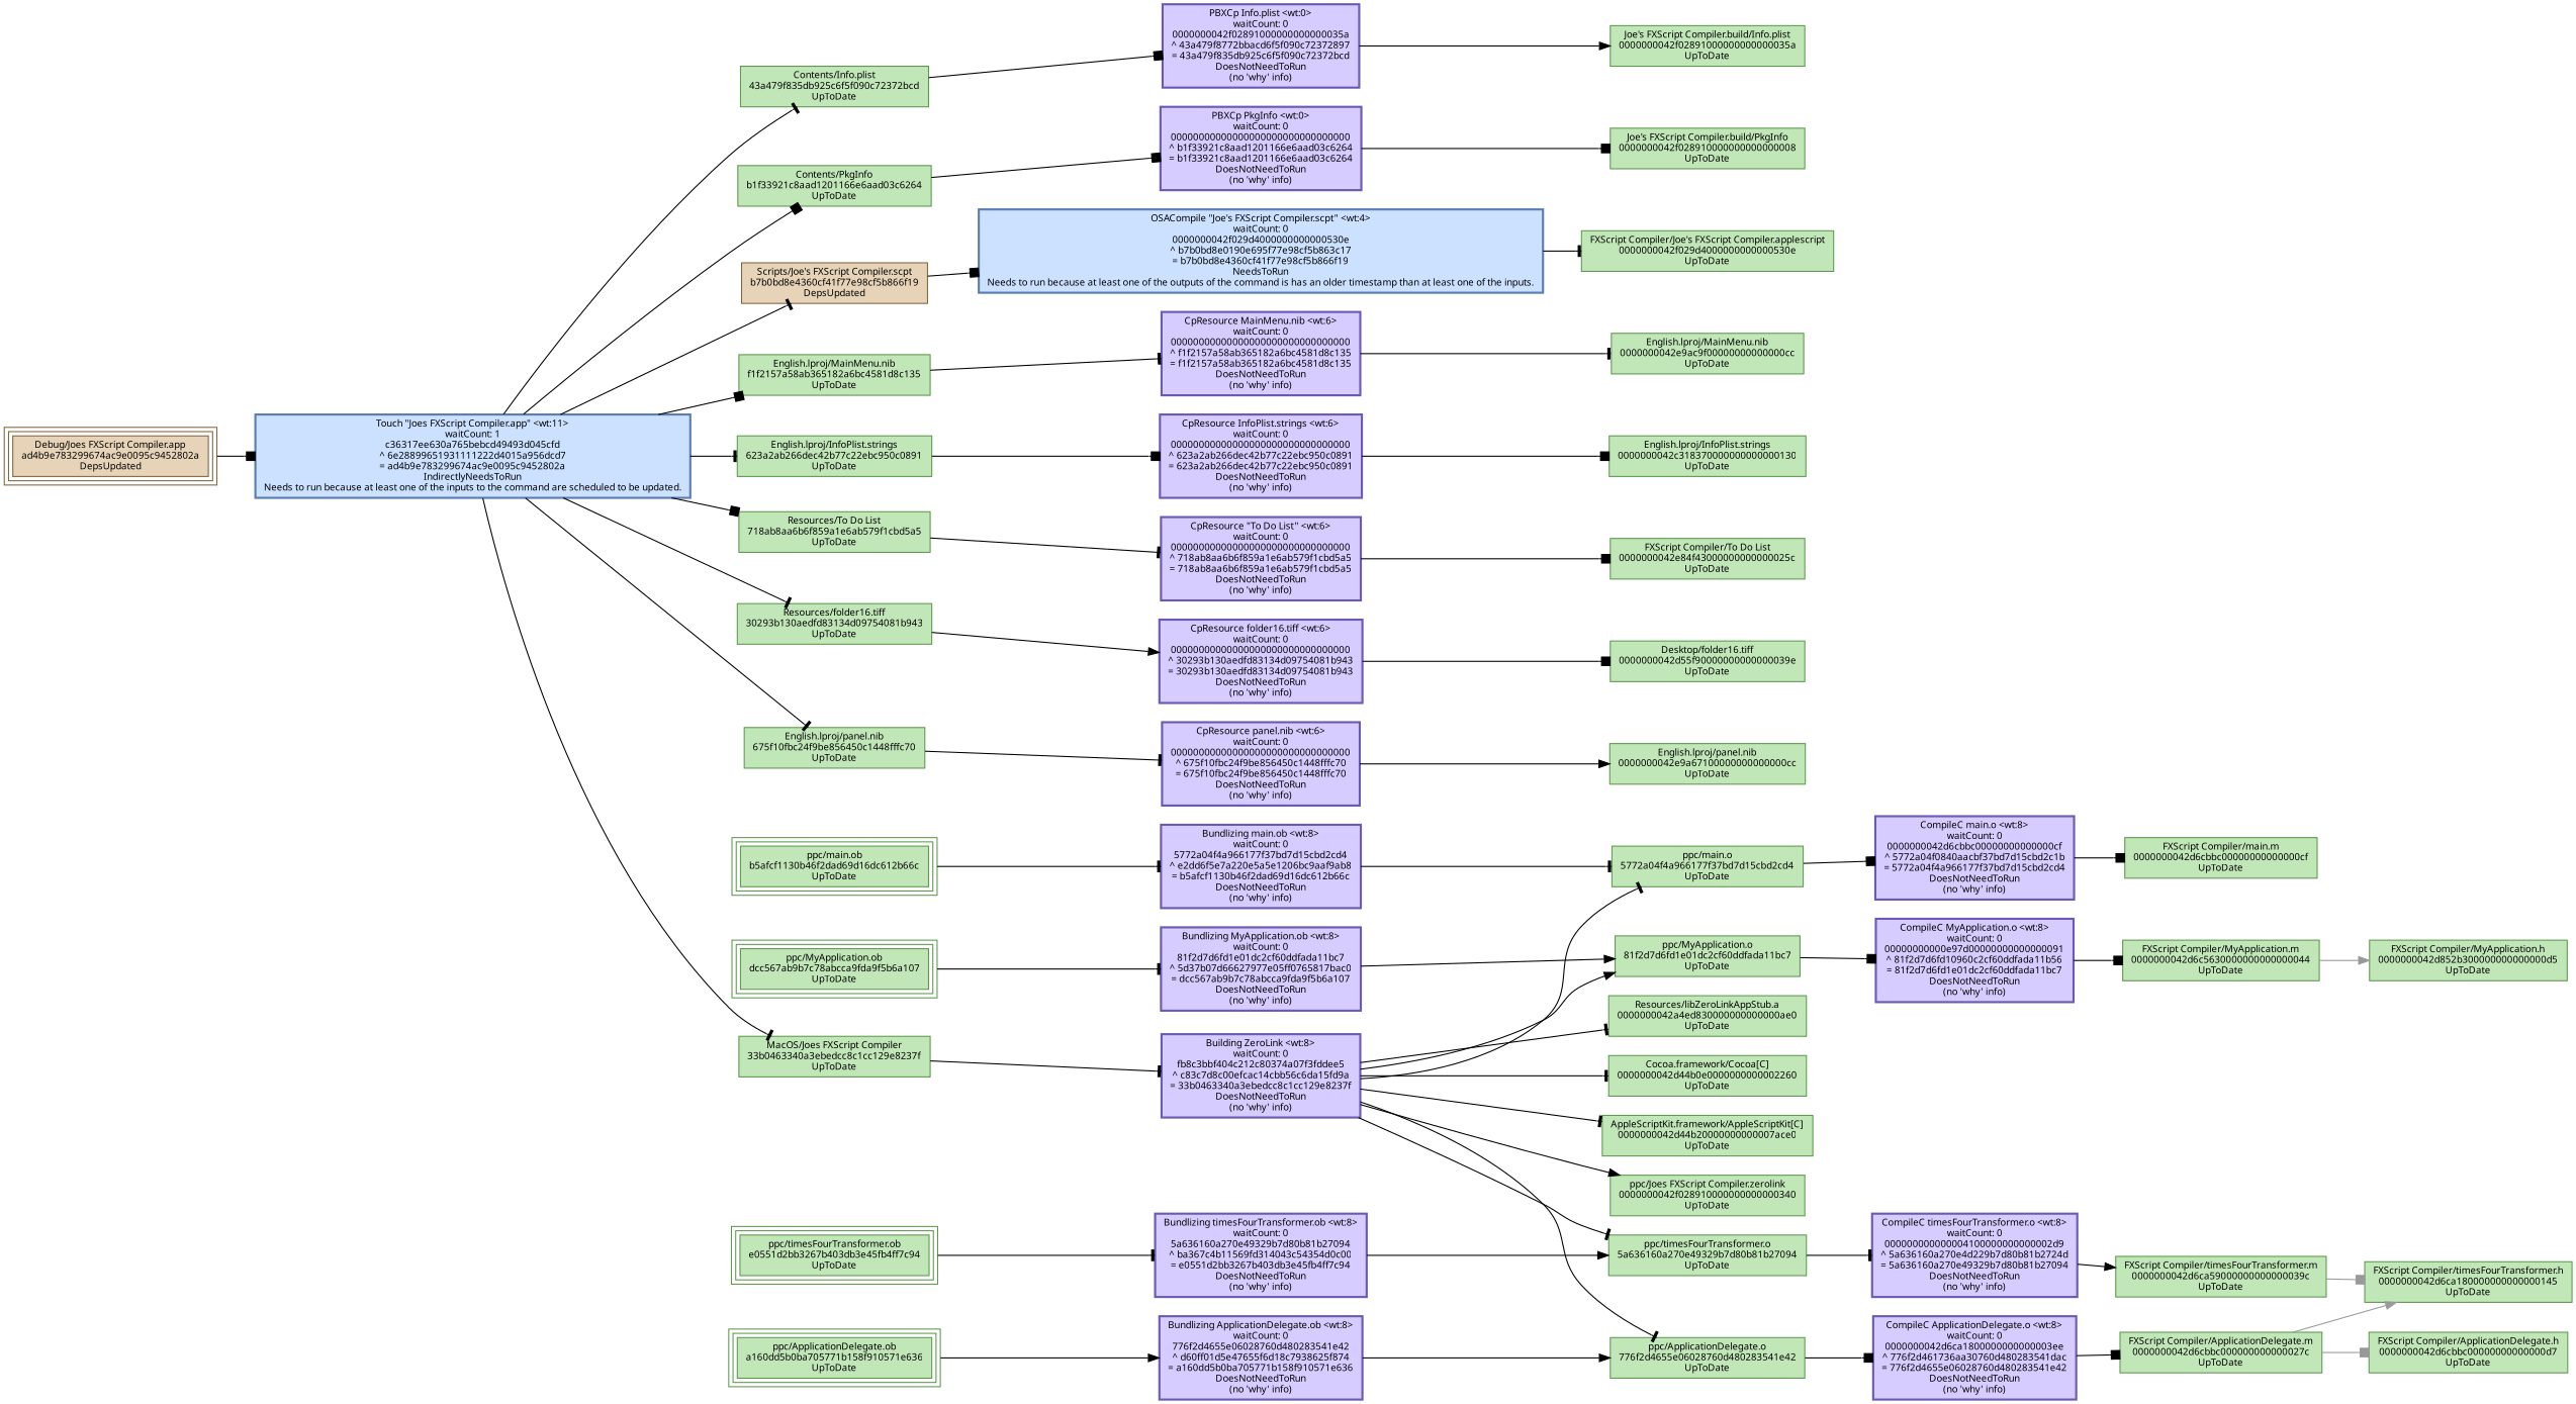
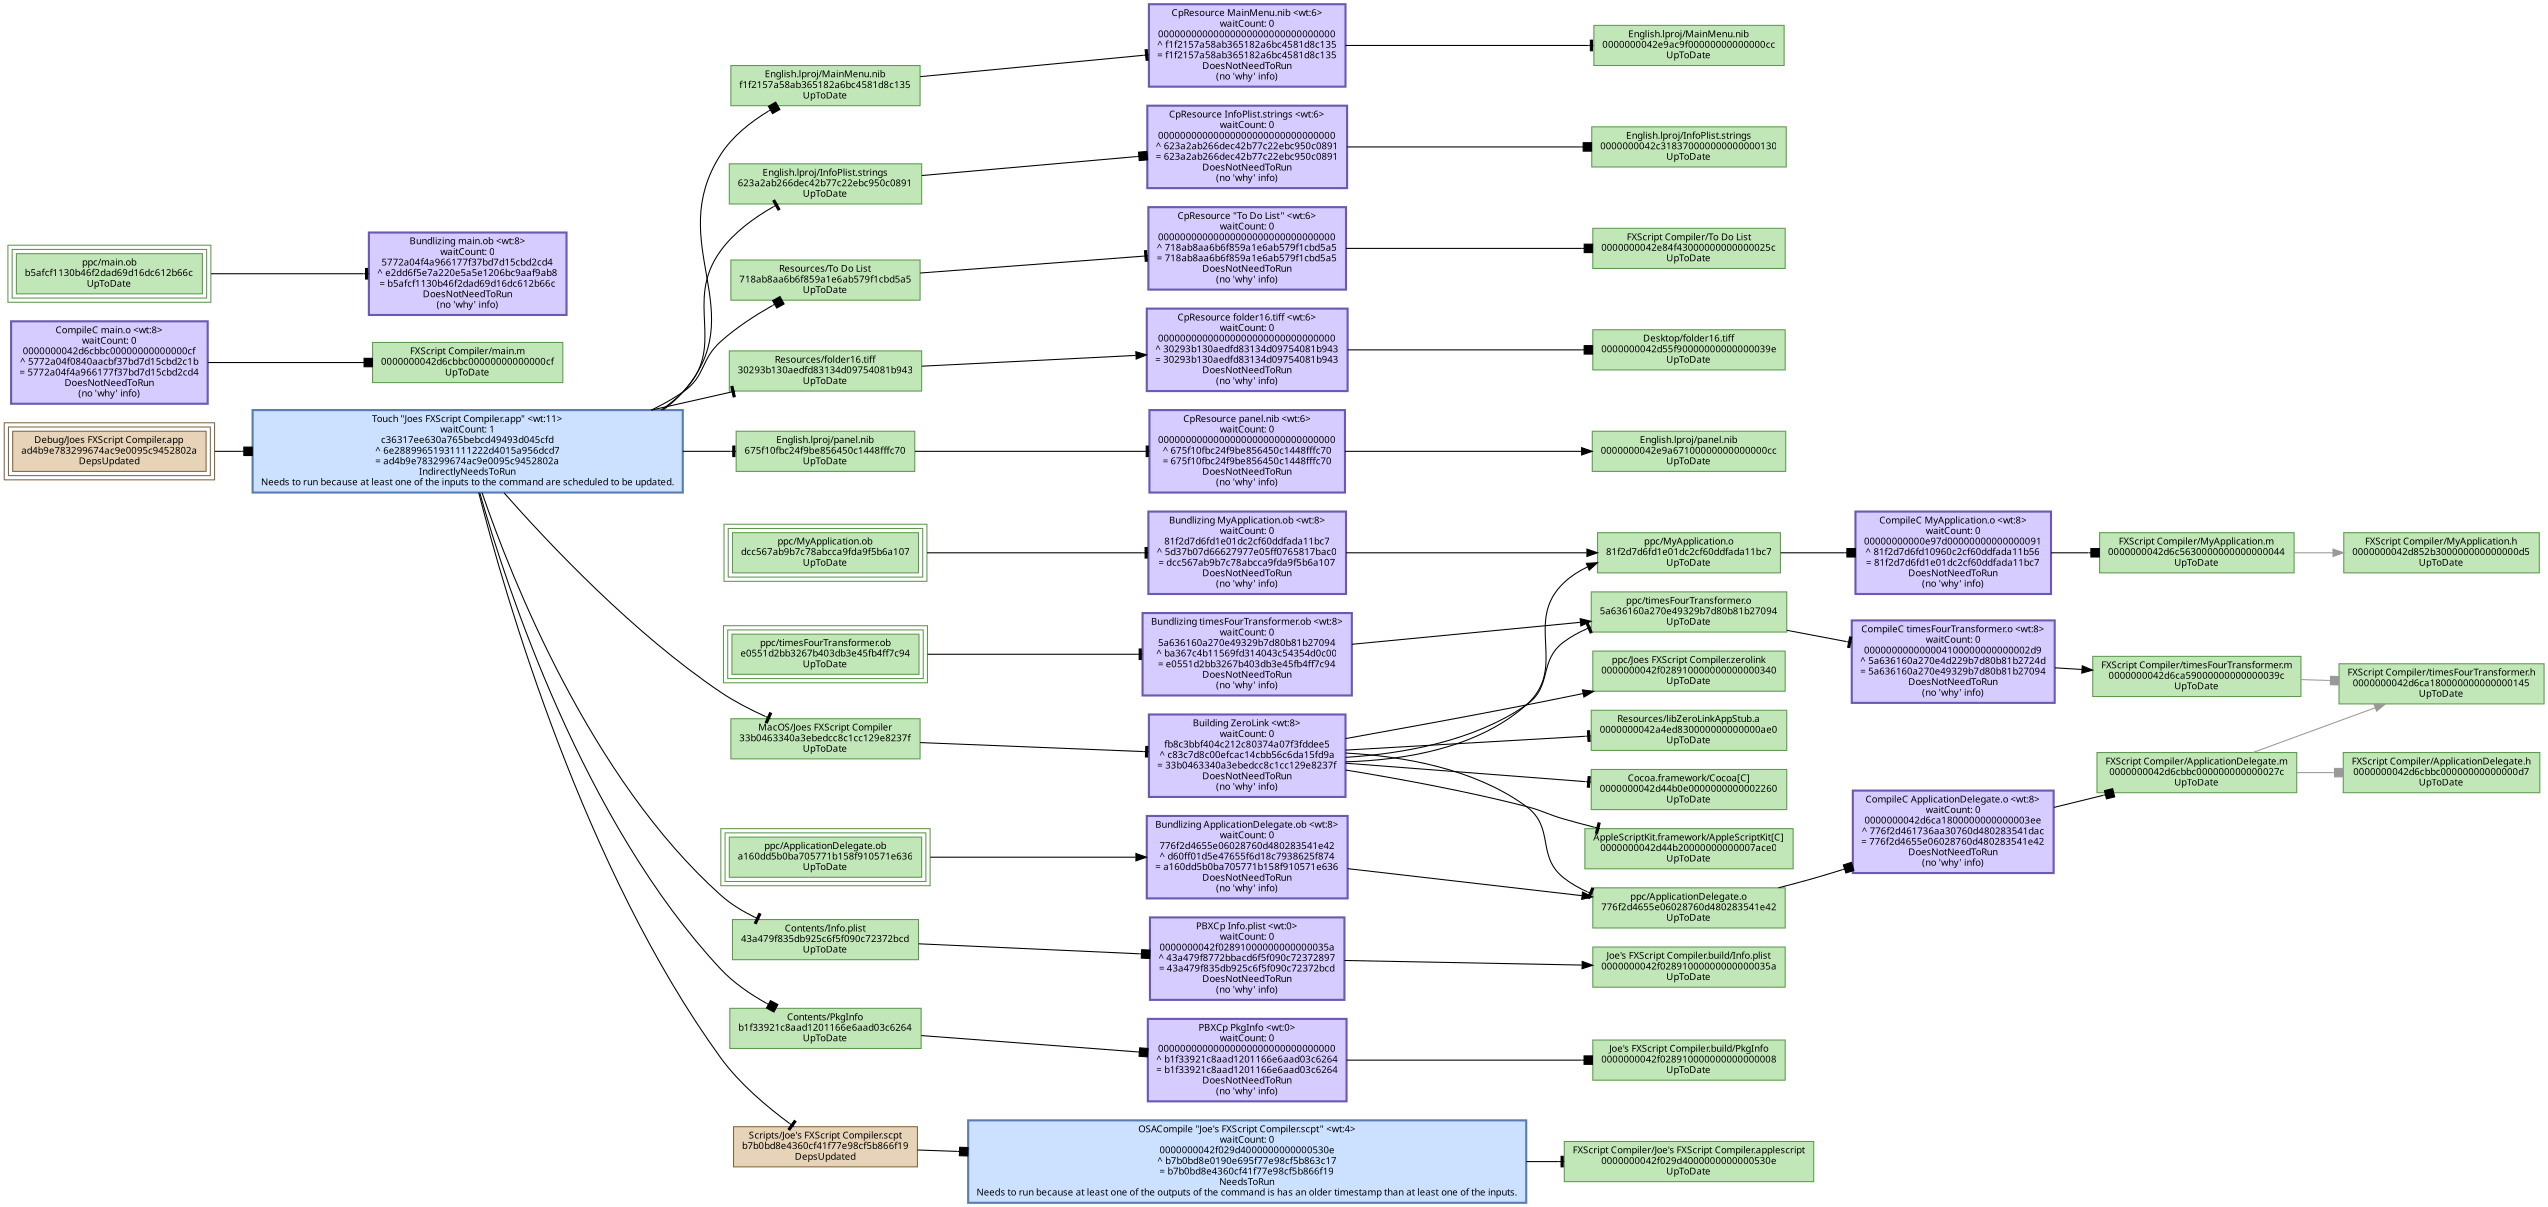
  digraph {
    concentrate=false
    rankdir=LR
    node [color="0.3 0.5 0.6" fillcolor="0.3 0.2 0.9" fontname=Monaco fontsize=9 shape=box style=filled]
    edge [arrowhead=tee arrowtail=normal color=black style=solid]
    n1 [color="0.1 0.5 0.5" fillcolor="0.1 0.2 0.9" label="Debug/Joes FXScript Compiler.app\nad4b9e783299674ac9e0095c9452802a\nDepsUpdated" peripheries=3]
    n2 [color="0.6 0.5 0.7" fillcolor="0.6 0.2 1.0" label="Touch \"Joes FXScript Compiler.app\" <wt:11>\nwaitCount: 1\nc36317ee630a765bebcd49493d045cfd\n^ 6e28899651931111222d4015a956dcd7\n= ad4b9e783299674ac9e0095c9452802a\nIndirectlyNeedsToRun\nNeeds to run because at least one of the inputs to the command are scheduled to be updated." style="filled,bold"]
    n3 [label="Contents/Info.plist\n43a479f835db925c6f5f090c72372bcd\nUpToDate"]
    n4 [color="0.7 0.5 0.7" fillcolor="0.7 0.2 1.0" label="PBXCp Info.plist <wt:0>\nwaitCount: 0\n0000000042f02891000000000000035a\n^ 43a479f8772bbacd6f5f090c72372897\n= 43a479f835db925c6f5f090c72372bcd\nDoesNotNeedToRun\n(no 'why' info)" style="filled,bold"]
    n5 [label="Joe's FXScript Compiler.build/Info.plist\n0000000042f02891000000000000035a\nUpToDate"]
    n6 [label="Contents/PkgInfo\nb1f33921c8aad1201166e6aad03c6264\nUpToDate"]
    n7 [color="0.7 0.5 0.7" fillcolor="0.7 0.2 1.0" label="PBXCp PkgInfo <wt:0>\nwaitCount: 0\n00000000000000000000000000000000\n^ b1f33921c8aad1201166e6aad03c6264\n= b1f33921c8aad1201166e6aad03c6264\nDoesNotNeedToRun\n(no 'why' info)" style="filled,bold"]
    n8 [label="Joe's FXScript Compiler.build/PkgInfo\n0000000042f028910000000000000008\nUpToDate"]
    n9 [color="0.1 0.5 0.5" fillcolor="0.1 0.2 0.9" label="Scripts/Joe's FXScript Compiler.scpt\nb7b0bd8e4360cf41f77e98cf5b866f19\nDepsUpdated"]
    n10 [color="0.6 0.5 0.7" fillcolor="0.6 0.2 1.0" label="OSACompile \"Joe's FXScript Compiler.scpt\" <wt:4>\nwaitCount: 0\n0000000042f029d4000000000000530e\n^ b7b0bd8e0190e695f77e98cf5b863c17\n= b7b0bd8e4360cf41f77e98cf5b866f19\nNeedsToRun\nNeeds to run because at least one of the outputs of the command is has an older timestamp than at least one of the inputs." style="filled,bold"]
    n11 [label="FXScript Compiler/Joe's FXScript Compiler.applescript\n0000000042f029d4000000000000530e\nUpToDate"]
    n12 [label="English.lproj/MainMenu.nib\nf1f2157a58ab365182a6bc4581d8c135\nUpToDate"]
    n13 [color="0.7 0.5 0.7" fillcolor="0.7 0.2 1.0" label="CpResource MainMenu.nib <wt:6>\nwaitCount: 0\n00000000000000000000000000000000\n^ f1f2157a58ab365182a6bc4581d8c135\n= f1f2157a58ab365182a6bc4581d8c135\nDoesNotNeedToRun\n(no 'why' info)" style="filled,bold"]
    n14 [label="English.lproj/MainMenu.nib\n0000000042e9ac9f00000000000000cc\nUpToDate"]
    n15 [label="English.lproj/InfoPlist.strings\n623a2ab266dec42b77c22ebc950c0891\nUpToDate"]
    n16 [color="0.7 0.5 0.7" fillcolor="0.7 0.2 1.0" label="CpResource InfoPlist.strings <wt:6>\nwaitCount: 0\n00000000000000000000000000000000\n^ 623a2ab266dec42b77c22ebc950c0891\n= 623a2ab266dec42b77c22ebc950c0891\nDoesNotNeedToRun\n(no 'why' info)" style="filled,bold"]
    n17 [label="English.lproj/InfoPlist.strings\n0000000042c318370000000000000130\nUpToDate"]
    n18 [label="Resources/To Do List\n718ab8aa6b6f859a1e6ab579f1cbd5a5\nUpToDate"]
    n19 [color="0.7 0.5 0.7" fillcolor="0.7 0.2 1.0" label="CpResource \"To Do List\" <wt:6>\nwaitCount: 0\n00000000000000000000000000000000\n^ 718ab8aa6b6f859a1e6ab579f1cbd5a5\n= 718ab8aa6b6f859a1e6ab579f1cbd5a5\nDoesNotNeedToRun\n(no 'why' info)" style="filled,bold"]
    n20 [label="FXScript Compiler/To Do List\n0000000042e84f43000000000000025c\nUpToDate"]
    n21 [label="Resources/folder16.tiff\n30293b130aedfd83134d09754081b943\nUpToDate"]
    n22 [color="0.7 0.5 0.7" fillcolor="0.7 0.2 1.0" label="CpResource folder16.tiff <wt:6>\nwaitCount: 0\n00000000000000000000000000000000\n^ 30293b130aedfd83134d09754081b943\n= 30293b130aedfd83134d09754081b943\nDoesNotNeedToRun\n(no 'why' info)" style="filled,bold"]
    n23 [label="Desktop/folder16.tiff\n0000000042d55f90000000000000039e\nUpToDate"]
    n24 [label="English.lproj/panel.nib\n675f10fbc24f9be856450c1448fffc70\nUpToDate"]
    n25 [color="0.7 0.5 0.7" fillcolor="0.7 0.2 1.0" label="CpResource panel.nib <wt:6>\nwaitCount: 0\n00000000000000000000000000000000\n^ 675f10fbc24f9be856450c1448fffc70\n= 675f10fbc24f9be856450c1448fffc70\nDoesNotNeedToRun\n(no 'why' info)" style="filled,bold"]
    n26 [label="English.lproj/panel.nib\n0000000042e9a67100000000000000cc\nUpToDate"]
-   n27 [label="ppc/main.o\n5772a04f4a966177f37bd7d15cbd2cd4\nUpToDate"]
    n28 [color="0.7 0.5 0.7" fillcolor="0.7 0.2 1.0" label="CompileC main.o <wt:8>\nwaitCount: 0\n0000000042d6cbbc00000000000000cf\n^ 5772a04f0840aacbf37bd7d15cbd2c1b\n= 5772a04f4a966177f37bd7d15cbd2cd4\nDoesNotNeedToRun\n(no 'why' info)" style="filled,bold"]
    n29 [label="FXScript Compiler/main.m\n0000000042d6cbbc00000000000000cf\nUpToDate"]
    n30 [label="ppc/MyApplication.o\n81f2d7d6fd1e01dc2cf60ddfada11bc7\nUpToDate"]
    n31 [color="0.7 0.5 0.7" fillcolor="0.7 0.2 1.0" label="CompileC MyApplication.o <wt:8>\nwaitCount: 0\n00000000000e97d00000000000000091\n^ 81f2d7d6fd10960c2cf60ddfada11b56\n= 81f2d7d6fd1e01dc2cf60ddfada11bc7\nDoesNotNeedToRun\n(no 'why' info)" style="filled,bold"]
    n32 [label="FXScript Compiler/MyApplication.m\n0000000042d6c5630000000000000044\nUpToDate"]
    n33 [label="FXScript Compiler/MyApplication.h\n0000000042d852b300000000000000d5\nUpToDate"]
    n34 [label="ppc/timesFourTransformer.o\n5a636160a270e49329b7d80b81b27094\nUpToDate"]
    n35 [color="0.7 0.5 0.7" fillcolor="0.7 0.2 1.0" label="CompileC timesFourTransformer.o <wt:8>\nwaitCount: 0\n000000000000004100000000000002d9\n^ 5a636160a270e4d229b7d80b81b2724d\n= 5a636160a270e49329b7d80b81b27094\nDoesNotNeedToRun\n(no 'why' info)" style="filled,bold"]
    n36 [label="FXScript Compiler/timesFourTransformer.m\n0000000042d6ca59000000000000039c\nUpToDate"]
    n37 [label="FXScript Compiler/timesFourTransformer.h\n0000000042d6ca180000000000000145\nUpToDate"]
    n38 [label="ppc/ApplicationDelegate.o\n776f2d4655e06028760d480283541e42\nUpToDate"]
    n39 [color="0.7 0.5 0.7" fillcolor="0.7 0.2 1.0" label="CompileC ApplicationDelegate.o <wt:8>\nwaitCount: 0\n0000000042d6ca1800000000000003ee\n^ 776f2d461736aa30760d480283541dac\n= 776f2d4655e06028760d480283541e42\nDoesNotNeedToRun\n(no 'why' info)" style="filled,bold"]
    n40 [label="FXScript Compiler/ApplicationDelegate.m\n0000000042d6cbbc000000000000027c\nUpToDate"]
    n41 [label="FXScript Compiler/ApplicationDelegate.h\n0000000042d6cbbc00000000000000d7\nUpToDate"]
    n42 [label="MacOS/Joes FXScript Compiler\n33b0463340a3ebedcc8c1cc129e8237f\nUpToDate"]
    n43 [color="0.7 0.5 0.7" fillcolor="0.7 0.2 1.0" label="Building ZeroLink <wt:8>\nwaitCount: 0\nfb8c3bbf404c212c80374a07f3fddee5\n^ c83c7d8c00efcac14cbb56c6da15fd9a\n= 33b0463340a3ebedcc8c1cc129e8237f\nDoesNotNeedToRun\n(no 'why' info)" style="filled,bold"]
    n44 [label="ppc/main.ob\nb5afcf1130b46f2dad69d16dc612b66c\nUpToDate" peripheries=3]
    n45 [color="0.7 0.5 0.7" fillcolor="0.7 0.2 1.0" label="Bundlizing main.ob <wt:8>\nwaitCount: 0\n5772a04f4a966177f37bd7d15cbd2cd4\n^ e2dd6f5e7a220e5a5e1206bc9aaf9ab8\n= b5afcf1130b46f2dad69d16dc612b66c\nDoesNotNeedToRun\n(no 'why' info)" style="filled,bold"]
    n46 [label="ppc/MyApplication.ob\ndcc567ab9b7c78abcca9fda9f5b6a107\nUpToDate" peripheries=3]
    n47 [color="0.7 0.5 0.7" fillcolor="0.7 0.2 1.0" label="Bundlizing MyApplication.ob <wt:8>\nwaitCount: 0\n81f2d7d6fd1e01dc2cf60ddfada11bc7\n^ 5d37b07d66627977e05ff0765817bac0\n= dcc567ab9b7c78abcca9fda9f5b6a107\nDoesNotNeedToRun\n(no 'why' info)" style="filled,bold"]
    n48 [label="ppc/timesFourTransformer.ob\ne0551d2bb3267b403db3e45fb4ff7c94\nUpToDate" peripheries=3]
    n49 [color="0.7 0.5 0.7" fillcolor="0.7 0.2 1.0" label="Bundlizing timesFourTransformer.ob <wt:8>\nwaitCount: 0\n5a636160a270e49329b7d80b81b27094\n^ ba367c4b11569fd314043c54354d0c00\n= e0551d2bb3267b403db3e45fb4ff7c94\nDoesNotNeedToRun\n(no 'why' info)" style="filled,bold"]
    n50 [label="ppc/ApplicationDelegate.ob\na160dd5b0ba705771b158f910571e636\nUpToDate" peripheries=3]
    n51 [color="0.7 0.5 0.7" fillcolor="0.7 0.2 1.0" label="Bundlizing ApplicationDelegate.ob <wt:8>\nwaitCount: 0\n776f2d4655e06028760d480283541e42\n^ d60ff01d5e47655f6d18c7938625f874\n= a160dd5b0ba705771b158f910571e636\nDoesNotNeedToRun\n(no 'why' info)" style="filled,bold"]
    n52 [label="Resources/libZeroLinkAppStub.a\n0000000042a4ed830000000000000ae0\nUpToDate"]
    n53 [label="Cocoa.framework/Cocoa[C]\n0000000042d44b0e0000000000002260\nUpToDate"]
    n54 [label="AppleScriptKit.framework/AppleScriptKit[C]\n0000000042d44b20000000000007ace0\nUpToDate"]
    n55 [label="ppc/Joes FXScript Compiler.zerolink\n0000000042f028910000000000000340\nUpToDate"]
    n1 -> n2 [arrowhead=box]
    n2 -> n3
    n2 -> n6 [arrowhead=box]
    n2 -> n9
    n2 -> n12 [arrowhead=box]
    n2 -> n15
    n2 -> n18 [arrowhead=box]
    n2 -> n21
    n2 -> n24
    n2 -> n42
    n3 -> n4 [arrowhead=box]
    n4 -> n5 [arrowhead=normal]
    n6 -> n7 [arrowhead=box]
    n7 -> n8 [arrowhead=box]
    n9 -> n10 [arrowhead=box]
    n10 -> n11
    n12 -> n13
    n13 -> n14
    n15 -> n16 [arrowhead=box]
    n16 -> n17 [arrowhead=box]
    n18 -> n19
    n19 -> n20 [arrowhead=box]
    n21 -> n22 [arrowhead=normal]
    n22 -> n23 [arrowhead=box]
    n24 -> n25
    n25 -> n26 [arrowhead=normal]
-   n27 -> n28 [arrowhead=box]
    n28 -> n29 [arrowhead=box]
    n30 -> n31 [arrowhead=box]
    n31 -> n32 [arrowhead=box]
    n32 -> n33 [arrowhead=normal color=gray60]
    n34 -> n35
    n35 -> n36 [arrowhead=normal]
    n36 -> n37 [arrowhead=box color=gray60]
    n38 -> n39 [arrowhead=box]
    n39 -> n40 [arrowhead=box]
    n40 -> n37 [arrowhead=normal color=gray60]
    n40 -> n41 [arrowhead=box color=gray60]
    n42 -> n43
-   n43 -> n27
    n43 -> n30 [arrowhead=normal]
    n43 -> n34
    n43 -> n38
    n43 -> n52
    n43 -> n53
    n43 -> n54
    n43 -> n55 [arrowhead=normal]
    n44 -> n45
-   n45 -> n27
    n46 -> n47
    n47 -> n30 [arrowhead=normal]
    n48 -> n49
    n49 -> n34 [arrowhead=normal]
    n50 -> n51 [arrowhead=normal]
    n51 -> n38 [arrowhead=normal]
  }
